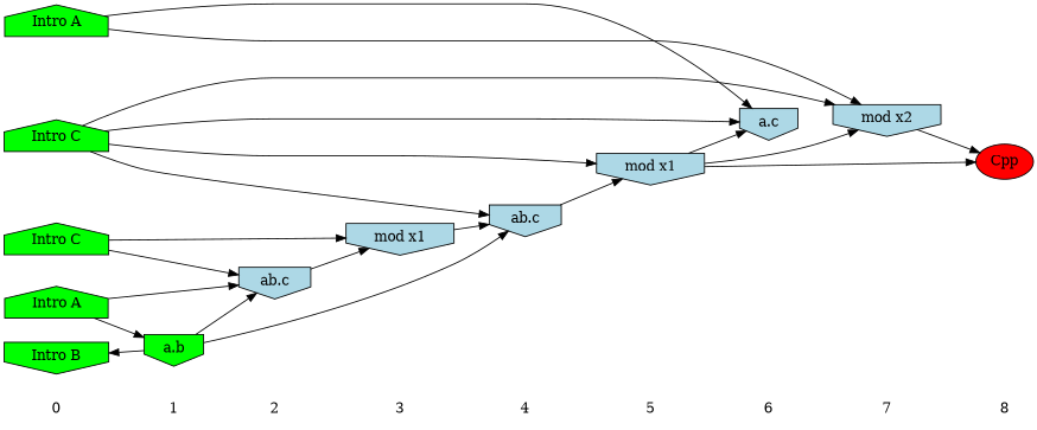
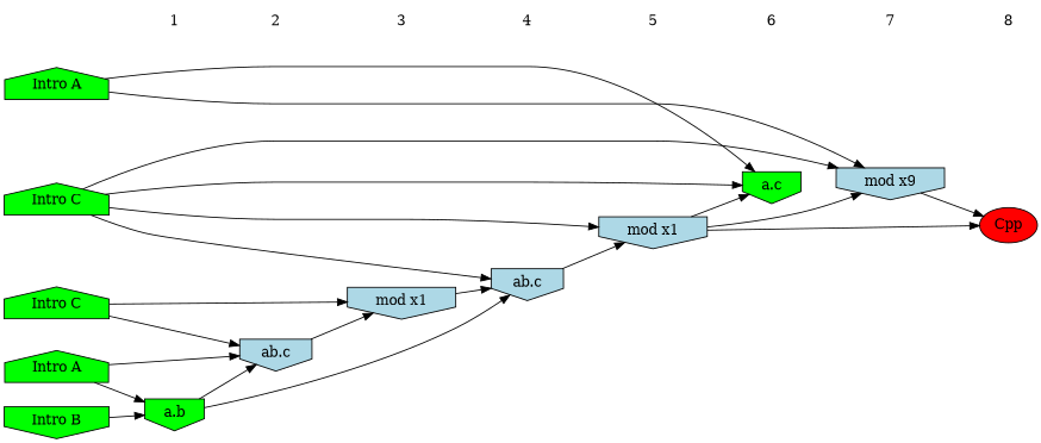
  digraph {
    rankdir=LR
    ranksep=.5
    node [shape=plaintext style=filled]
-   0 [style=""]
    n2 [fillcolor=green label="Intro A" shape=house]
    n3 [fillcolor=green label="Intro B" shape=invhouse]
    n4 [fillcolor=green label="Intro A" shape=house]
    n5 [fillcolor=green label="Intro C" shape=house]
    n6 [fillcolor=green label="Intro C" shape=house]
    3 [style=""]
    n8 [fillcolor=lightblue label="mod x1" shape=invhouse]
    1 [style=""]
    n10 [fillcolor=green label="a.b" shape=invhouse]
    2 [style=""]
    n12 [fillcolor=lightblue label="ab.c" shape=invhouse]
    4 [style=""]
    n14 [fillcolor=lightblue label="ab.c" shape=invhouse]
    5 [style=""]
    n16 [fillcolor=lightblue label="mod x1" shape=invhouse]
    6 [style=""]
-   n18 [fillcolor=lightblue label="a.c" shape=invhouse]
+   n18 [fillcolor=green label="a.c" shape=invhouse]
    7 [style=""]
-   n20 [fillcolor=lightblue label="mod x2" shape=invhouse]
+   n20 [fillcolor=lightblue label="mod x9" shape=invhouse]
    8 [style=""]
    n22 [fillcolor=red label=Cpp shape=""]
    subgraph sub_1 {
      rank=same
-     0
      n2
      n3
      n4
      n5
      n6
    }
    subgraph sub_2 {
      rank=same
      3
      n8
    }
    subgraph sub_3 {
      rank=same
      1
      n10
    }
    subgraph sub_4 {
      rank=same
      2
      n12
    }
    subgraph sub_5 {
      rank=same
      4
      n14
    }
    subgraph sub_6 {
      rank=same
      5
      n16
    }
    subgraph sub_7 {
      rank=same
      6
      n18
    }
    subgraph sub_8 {
      rank=same
      7
      n20
    }
    subgraph sub_9 {
      rank=same
      8
      n22
    }
-   0 -> 1 [style=invis]
    n2 -> n18
    n2 -> n20
-   n10 -> n3
+   n3 -> n10
    n4 -> n10
    n4 -> n12
    n5 -> n8
    n5 -> n12
    n6 -> n14
    n6 -> n16
    n6 -> n18
    n6 -> n20
    3 -> 4 [style=invis]
    n8 -> n14
    1 -> 2 [style=invis]
    n10 -> n12
    n10 -> n14
    2 -> 3 [style=invis]
    n12 -> n8
    4 -> 5 [style=invis]
    n14 -> n16
    5 -> 6 [style=invis]
    n16 -> n18
    n16 -> n20
    n16 -> n22
    6 -> 7 [style=invis]
    7 -> 8 [style=invis]
    n20 -> n22
  }
